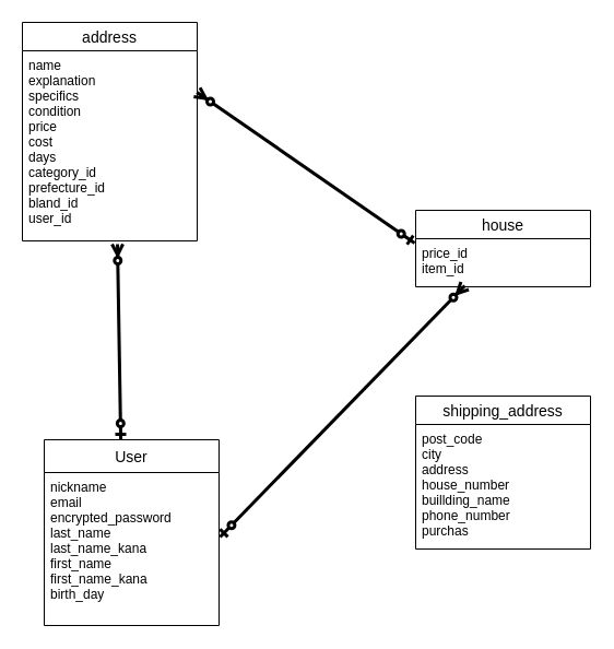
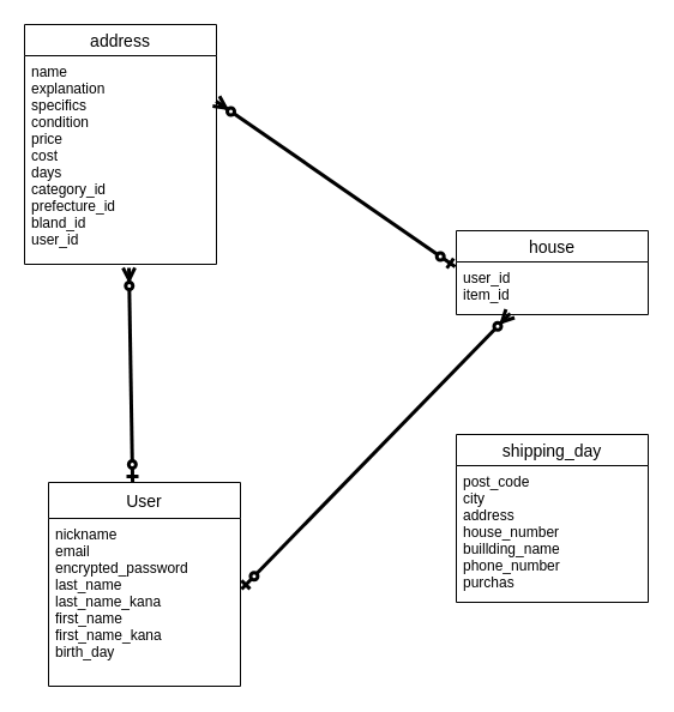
  <mxCell id="0" />
  <mxCell id="1" parent="0" />
  <mxCell id="2" value="User" style="swimlane;fontStyle=0;childLayout=stackLayout;horizontal=1;startSize=30;horizontalStack=0;resizeParent=1;resizeParentMax=0;resizeLast=0;collapsible=1;marginBottom=0;align=center;fontSize=14;" parent="1" vertex="1"><mxGeometry x="40" y="402" width="160" height="170" as="geometry" /></mxCell>
  <mxCell id="3" value="nickname&#10;email&#10;encrypted_password&#10;last_name&#10;last_name_kana&#10;first_name&#10;first_name_kana&#10;birth_day" style="text;strokeColor=none;fillColor=none;spacingLeft=4;spacingRight=4;overflow=hidden;rotatable=0;points=[[0,0.5],[1,0.5]];portConstraint=eastwest;fontSize=12;" parent="2" vertex="1"><mxGeometry y="30" width="160" height="140" as="geometry" /></mxCell>
- <mxCell id="4" value="shipping_address" style="swimlane;fontStyle=0;childLayout=stackLayout;horizontal=1;startSize=26;horizontalStack=0;resizeParent=1;resizeParentMax=0;resizeLast=0;collapsible=1;marginBottom=0;align=center;fontSize=14;" parent="1" vertex="1"><mxGeometry x="380" y="362" width="160" height="140" as="geometry" /></mxCell>
+ <mxCell id="4" value="shipping_day" style="swimlane;fontStyle=0;childLayout=stackLayout;horizontal=1;startSize=26;horizontalStack=0;resizeParent=1;resizeParentMax=0;resizeLast=0;collapsible=1;marginBottom=0;align=center;fontSize=14;" parent="1" vertex="1"><mxGeometry x="380" y="362" width="160" height="140" as="geometry" /></mxCell>
  <mxCell id="5" value="post_code&#10;city&#10;address&#10;house_number&#10;buillding_name&#10;phone_number&#10;purchas" style="text;strokeColor=none;fillColor=none;spacingLeft=4;spacingRight=4;overflow=hidden;rotatable=0;points=[[0,0.5],[1,0.5]];portConstraint=eastwest;fontSize=12;" parent="4" vertex="1"><mxGeometry y="26" width="160" height="114" as="geometry" /></mxCell>
  <mxCell id="6" value="address" style="swimlane;fontStyle=0;childLayout=stackLayout;horizontal=1;startSize=26;horizontalStack=0;resizeParent=1;resizeParentMax=0;resizeLast=0;collapsible=1;marginBottom=0;align=center;fontSize=14;" parent="1" vertex="1"><mxGeometry x="20" y="20" width="160" height="200" as="geometry" /></mxCell>
  <mxCell id="7" value="name&#10;explanation&#10;specifics&#10;condition&#10;price&#10;cost&#10;days&#10;category_id&#10;prefecture_id&#10;bland_id&#10;user_id" style="text;strokeColor=none;fillColor=none;spacingLeft=4;spacingRight=4;overflow=hidden;rotatable=0;points=[[0,0.5],[1,0.5]];portConstraint=eastwest;fontSize=12;" parent="6" vertex="1"><mxGeometry y="26" width="160" height="174" as="geometry" /></mxCell>
  <mxCell id="8" value="" style="fontSize=12;html=1;endArrow=ERzeroToMany;startArrow=ERzeroToOne;strokeColor=default;strokeWidth=3;entryX=0.998;entryY=0.218;entryDx=0;entryDy=0;entryPerimeter=0;exitX=-0.006;exitY=0.091;exitDx=0;exitDy=0;exitPerimeter=0;" parent="1" source="11" target="7" edge="1"><mxGeometry width="100" height="100" relative="1" as="geometry"><mxPoint x="400" y="133" as="sourcePoint" /><mxPoint x="354" y="82" as="targetPoint" /></mxGeometry></mxCell>
  <mxCell id="9" value="" style="fontSize=12;html=1;endArrow=ERzeroToMany;startArrow=ERzeroToOne;strokeWidth=3;entryX=0.544;entryY=1.017;entryDx=0;entryDy=0;entryPerimeter=0;exitX=0.438;exitY=0;exitDx=0;exitDy=0;exitPerimeter=0;" parent="1" source="2" target="7" edge="1"><mxGeometry width="100" height="100" relative="1" as="geometry"><mxPoint x="50" y="382" as="sourcePoint" /><mxPoint x="150" y="282" as="targetPoint" /></mxGeometry></mxCell>
  <mxCell id="10" value="house" style="swimlane;fontStyle=0;childLayout=stackLayout;horizontal=1;startSize=26;horizontalStack=0;resizeParent=1;resizeParentMax=0;resizeLast=0;collapsible=1;marginBottom=0;align=center;fontSize=14;" vertex="1" parent="1"><mxGeometry x="380" y="192" width="160" height="70" as="geometry" /></mxCell>
- <mxCell id="11" value="price_id&#10;item_id" style="text;strokeColor=none;fillColor=none;spacingLeft=4;spacingRight=4;overflow=hidden;rotatable=0;points=[[0,0.5],[1,0.5]];portConstraint=eastwest;fontSize=12;" vertex="1" parent="10"><mxGeometry y="26" width="160" height="44" as="geometry" /></mxCell>
+ <mxCell id="11" value="user_id&#10;item_id" style="text;strokeColor=none;fillColor=none;spacingLeft=4;spacingRight=4;overflow=hidden;rotatable=0;points=[[0,0.5],[1,0.5]];portConstraint=eastwest;fontSize=12;" vertex="1" parent="10"><mxGeometry y="26" width="160" height="44" as="geometry" /></mxCell>
  <mxCell id="12" value="" style="fontSize=12;html=1;endArrow=ERzeroToMany;startArrow=ERzeroToOne;exitX=1.006;exitY=0.421;exitDx=0;exitDy=0;exitPerimeter=0;entryX=0.281;entryY=0.977;entryDx=0;entryDy=0;entryPerimeter=0;strokeWidth=3;" edge="1" parent="1" source="3" target="11"><mxGeometry width="100" height="100" relative="1" as="geometry"><mxPoint x="230" y="412" as="sourcePoint" /><mxPoint x="430" y="272" as="targetPoint" /></mxGeometry></mxCell>
